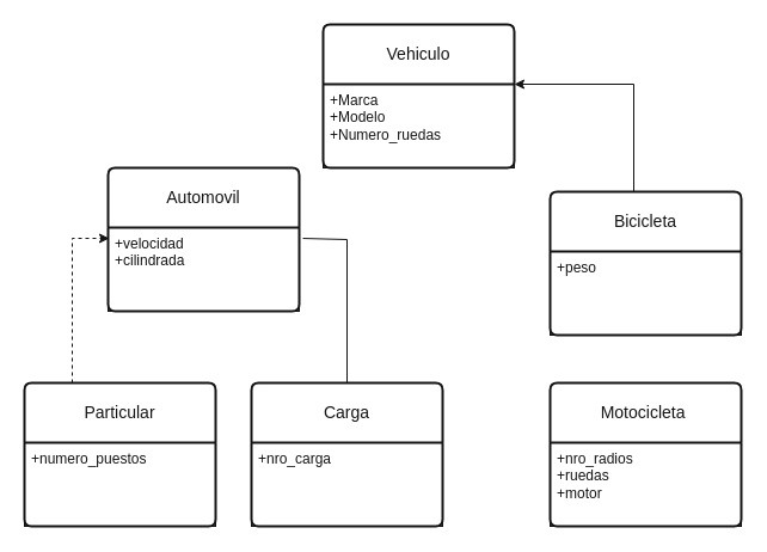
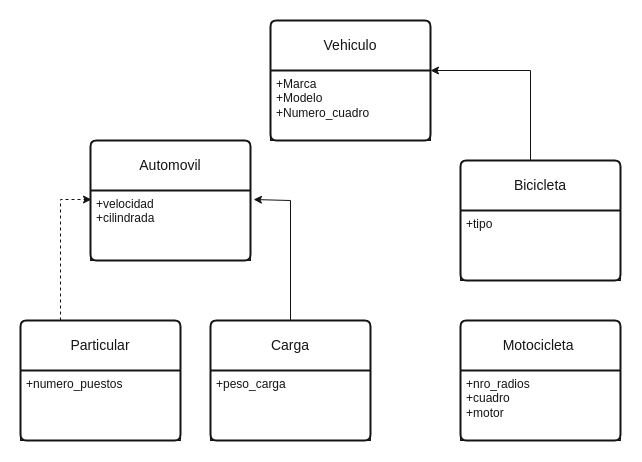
  <mxCell id="0" />
  <mxCell id="1" parent="0" />
  <mxCell id="2" value="Vehiculo" style="swimlane;childLayout=stackLayout;horizontal=1;startSize=50;horizontalStack=0;rounded=1;fontSize=14;fontStyle=0;strokeWidth=2;resizeParent=0;resizeLast=1;shadow=0;dashed=0;align=center;arcSize=4;whiteSpace=wrap;html=1;fillColor=none;strokeColor=#141414;fontColor=#141414;" parent="1" vertex="1"><mxGeometry x="270" y="20" width="160" height="120" as="geometry" /></mxCell>
- <mxCell id="3" value="+Marca&lt;br&gt;+Modelo&lt;br&gt;+Numero_ruedas" style="align=left;fillColor=none;spacingLeft=4;fontSize=12;verticalAlign=top;resizable=0;rotatable=0;part=1;html=1;strokeColor=#141414;fontColor=#141414;" parent="2" vertex="1"><mxGeometry y="50" width="160" height="70" as="geometry" /></mxCell>
+ <mxCell id="3" value="+Marca&lt;br&gt;+Modelo&lt;br&gt;+Numero_cuadro" style="align=left;fillColor=none;spacingLeft=4;fontSize=12;verticalAlign=top;resizable=0;rotatable=0;part=1;html=1;strokeColor=#141414;fontColor=#141414;" parent="2" vertex="1"><mxGeometry y="50" width="160" height="70" as="geometry" /></mxCell>
  <mxCell id="4" value="Automovil" style="swimlane;childLayout=stackLayout;horizontal=1;startSize=50;horizontalStack=0;rounded=1;fontSize=14;fontStyle=0;strokeWidth=2;resizeParent=0;resizeLast=1;shadow=0;dashed=0;align=center;arcSize=4;whiteSpace=wrap;html=1;fillColor=none;strokeColor=#141414;fontColor=#141414;" parent="1" vertex="1"><mxGeometry x="90" y="140" width="160" height="120" as="geometry" /></mxCell>
  <mxCell id="5" value="+velocidad&lt;br&gt;+cilindrada" style="align=left;fillColor=none;spacingLeft=4;fontSize=12;verticalAlign=top;resizable=0;rotatable=0;part=1;html=1;strokeColor=#141414;fontColor=#141414;" parent="4" vertex="1"><mxGeometry y="50" width="160" height="70" as="geometry" /></mxCell>
  <mxCell id="6" style="edgeStyle=orthogonalEdgeStyle;rounded=0;orthogonalLoop=1;jettySize=auto;html=1;exitX=0.25;exitY=0;exitDx=0;exitDy=0;entryX=0.006;entryY=0.129;entryDx=0;entryDy=0;entryPerimeter=0;fillColor=none;strokeColor=#141414;fontColor=#141414;dashed=1;" parent="1" source="7" target="5" edge="1"><mxGeometry relative="1" as="geometry"><mxPoint x="60" y="190" as="targetPoint" /></mxGeometry></mxCell>
  <mxCell id="7" value="Particular" style="swimlane;childLayout=stackLayout;horizontal=1;startSize=50;horizontalStack=0;rounded=1;fontSize=14;fontStyle=0;strokeWidth=2;resizeParent=0;resizeLast=1;shadow=0;dashed=0;align=center;arcSize=4;whiteSpace=wrap;html=1;fillColor=none;strokeColor=#141414;fontColor=#141414;" parent="1" vertex="1"><mxGeometry x="20" y="320" width="160" height="120" as="geometry" /></mxCell>
  <mxCell id="8" value="+numero_puestos" style="align=left;fillColor=none;spacingLeft=4;fontSize=12;verticalAlign=top;resizable=0;rotatable=0;part=1;html=1;strokeColor=#141414;fontColor=#141414;" parent="7" vertex="1"><mxGeometry y="50" width="160" height="70" as="geometry" /></mxCell>
  <mxCell id="9" value="Carga" style="swimlane;childLayout=stackLayout;horizontal=1;startSize=50;horizontalStack=0;rounded=1;fontSize=14;fontStyle=0;strokeWidth=2;resizeParent=0;resizeLast=1;shadow=0;dashed=0;align=center;arcSize=4;whiteSpace=wrap;html=1;fillColor=none;strokeColor=#141414;fontColor=#141414;" parent="1" vertex="1"><mxGeometry x="210" y="320" width="160" height="120" as="geometry" /></mxCell>
- <mxCell id="10" value="+nro_carga" style="align=left;fillColor=none;spacingLeft=4;fontSize=12;verticalAlign=top;resizable=0;rotatable=0;part=1;html=1;strokeColor=#141414;fontColor=#141414;" parent="9" vertex="1"><mxGeometry y="50" width="160" height="70" as="geometry" /></mxCell>
+ <mxCell id="10" value="+peso_carga" style="align=left;fillColor=none;spacingLeft=4;fontSize=12;verticalAlign=top;resizable=0;rotatable=0;part=1;html=1;strokeColor=#141414;fontColor=#141414;" parent="9" vertex="1"><mxGeometry y="50" width="160" height="70" as="geometry" /></mxCell>
  <mxCell id="11" value="Bicicleta" style="swimlane;childLayout=stackLayout;horizontal=1;startSize=50;horizontalStack=0;rounded=1;fontSize=14;fontStyle=0;strokeWidth=2;resizeParent=0;resizeLast=1;shadow=0;dashed=0;align=center;arcSize=4;whiteSpace=wrap;html=1;fillColor=none;strokeColor=#141414;fontColor=#141414;" parent="1" vertex="1"><mxGeometry x="460" y="160" width="160" height="120" as="geometry" /></mxCell>
- <mxCell id="12" value="+peso" style="align=left;fillColor=none;spacingLeft=4;fontSize=12;verticalAlign=top;resizable=0;rotatable=0;part=1;html=1;strokeColor=#141414;fontColor=#141414;" parent="11" vertex="1"><mxGeometry y="50" width="160" height="70" as="geometry" /></mxCell>
+ <mxCell id="12" value="+tipo" style="align=left;fillColor=none;spacingLeft=4;fontSize=12;verticalAlign=top;resizable=0;rotatable=0;part=1;html=1;strokeColor=#141414;fontColor=#141414;" parent="11" vertex="1"><mxGeometry y="50" width="160" height="70" as="geometry" /></mxCell>
  <mxCell id="13" value="Motocicleta&lt;span style=&quot;white-space: pre;&quot;&gt; &lt;/span&gt;" style="swimlane;childLayout=stackLayout;horizontal=1;startSize=50;horizontalStack=0;rounded=1;fontSize=14;fontStyle=0;strokeWidth=2;resizeParent=0;resizeLast=1;shadow=0;dashed=0;align=center;arcSize=4;whiteSpace=wrap;html=1;fillColor=none;strokeColor=#141414;fontColor=#141414;" parent="1" vertex="1"><mxGeometry x="460" y="320" width="160" height="120" as="geometry" /></mxCell>
- <mxCell id="14" value="+nro_radios&lt;br&gt;+ruedas&lt;br&gt;+motor" style="align=left;fillColor=none;spacingLeft=4;fontSize=12;verticalAlign=top;resizable=0;rotatable=0;part=1;html=1;strokeColor=#141414;fontColor=#141414;" parent="13" vertex="1"><mxGeometry y="50" width="160" height="70" as="geometry" /></mxCell>
- <mxCell id="15" value="" style="endArrow=none;html=1;rounded=0;entryX=1.019;entryY=0.129;entryDx=0;entryDy=0;entryPerimeter=0;exitX=0.5;exitY=0;exitDx=0;exitDy=0;fillColor=none;strokeColor=#141414;fontColor=#141414;" parent="1" source="9" target="5" edge="1"><mxGeometry width="50" height="50" relative="1" as="geometry"><mxPoint x="290" y="280" as="sourcePoint" /><mxPoint x="340" y="230" as="targetPoint" /><Array as="points"><mxPoint x="290" y="200" /></Array></mxGeometry></mxCell>
+ <mxCell id="14" value="+nro_radios&lt;br&gt;+cuadro&lt;br&gt;+motor" style="align=left;fillColor=none;spacingLeft=4;fontSize=12;verticalAlign=top;resizable=0;rotatable=0;part=1;html=1;strokeColor=#141414;fontColor=#141414;" parent="13" vertex="1"><mxGeometry y="50" width="160" height="70" as="geometry" /></mxCell>
+ <mxCell id="15" value="" style="endArrow=classic;html=1;rounded=0;entryX=1.019;entryY=0.129;entryDx=0;entryDy=0;entryPerimeter=0;exitX=0.5;exitY=0;exitDx=0;exitDy=0;fillColor=none;strokeColor=#141414;fontColor=#141414;" parent="1" source="9" target="5" edge="1"><mxGeometry width="50" height="50" relative="1" as="geometry"><mxPoint x="290" y="280" as="sourcePoint" /><mxPoint x="340" y="230" as="targetPoint" /><Array as="points"><mxPoint x="290" y="200" /></Array></mxGeometry></mxCell>
  <mxCell id="16" value="" style="endArrow=classic;html=1;rounded=0;entryX=1;entryY=0;entryDx=0;entryDy=0;fillColor=none;strokeColor=#141414;fontColor=#141414;" parent="1" target="3" edge="1"><mxGeometry width="50" height="50" relative="1" as="geometry"><mxPoint x="530" y="160" as="sourcePoint" /><mxPoint x="580" y="110" as="targetPoint" /><Array as="points"><mxPoint x="530" y="70" /></Array></mxGeometry></mxCell>
